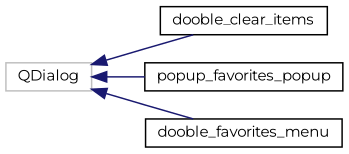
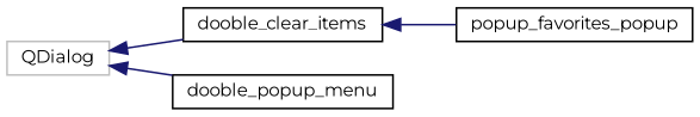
  digraph {
    fontname=Montserrat
    rankdir=LR
    node [color=black fillcolor=white fontname=Montserrat fontsize=10 shape=record style=filled]
    edge [color=midnightblue dir=back fontname=Montserrat fontsize=10 labelfontname=Helvetica labelfontsize=10 style=solid]
    n1 [color=grey75 height=0.2 label=QDialog width=0.4]
    n2 [height=0.2 label=dooble_clear_items width=0.4]
    n3 [height=0.2 label=popup_favorites_popup width=0.4]
-   n4 [height=0.2 label=dooble_favorites_menu width=0.4]
+   n4 [height=0.2 label=dooble_popup_menu width=0.4]
    n1 -> n2
-   n1 -> n3
+   n2 -> n3
    n1 -> n4
  }
